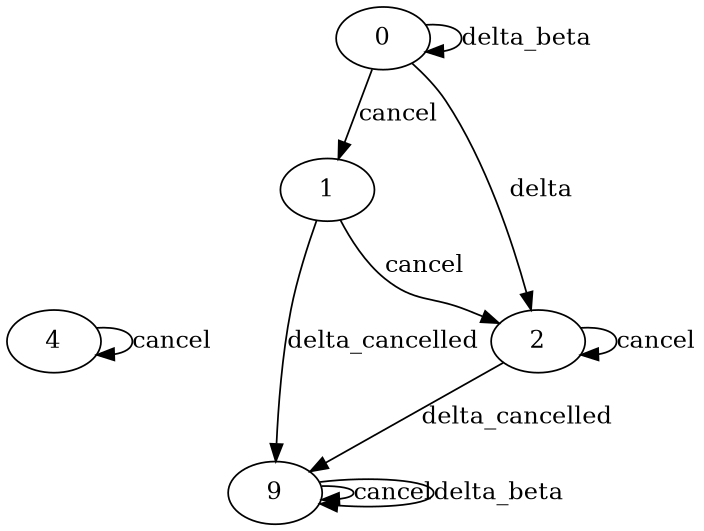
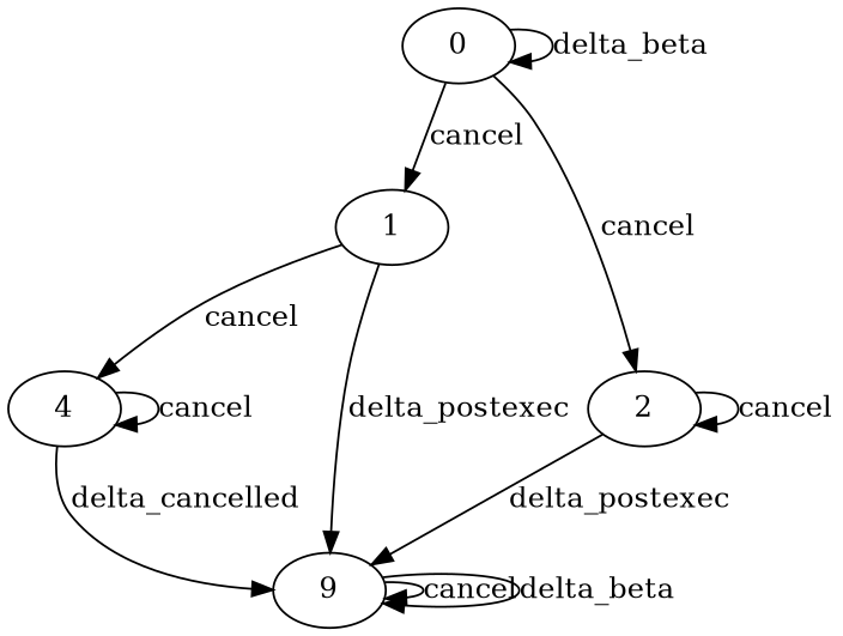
  digraph {
    0
    1
    2
    4
    n5 [label=9]
    0 -> 0 [label=delta_beta]
    0 -> 1 [label=cancel]
-   0 -> 2 [label=delta]
-   1 -> 2 [label=cancel]
-   1 -> n5 [label=delta_cancelled]
+   0 -> 2 [label=cancel]
+   1 -> 4 [label=cancel]
+   1 -> n5 [label=delta_postexec]
    2 -> 2 [label=cancel]
-   2 -> n5 [label=delta_cancelled]
+   2 -> n5 [label=delta_postexec]
    4 -> 4 [label=cancel]
+   4 -> n5 [label=delta_cancelled]
    n5 -> n5 [label=cancel]
    n5 -> n5 [label=delta_beta]
  }
